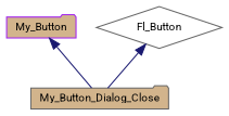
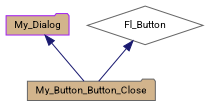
  digraph {
    fontname=Roboto
    node [color=gray40 fillcolor=tan fontname=Roboto fontsize=10 shape=folder style=filled]
    edge [color=midnightblue dir=back fontname=Roboto fontsize=10 labelfontname=Helvetica labelfontsize=10 style=solid]
-   n1 [fontcolor=black height=0.2 label=My_Button_Dialog_Close width=0.4]
-   n2 [color=purple height=0.2 label=My_Button width=0.4]
+   n1 [fontcolor=black height=0.2 label=My_Button_Button_Close width=0.4]
+   n2 [color=purple height=0.2 label=My_Dialog width=0.4]
    n3 [fillcolor=white height=0.2 label=Fl_Button shape=diamond width=0.4]
    n2 -> n1
    n3 -> n1
  }
